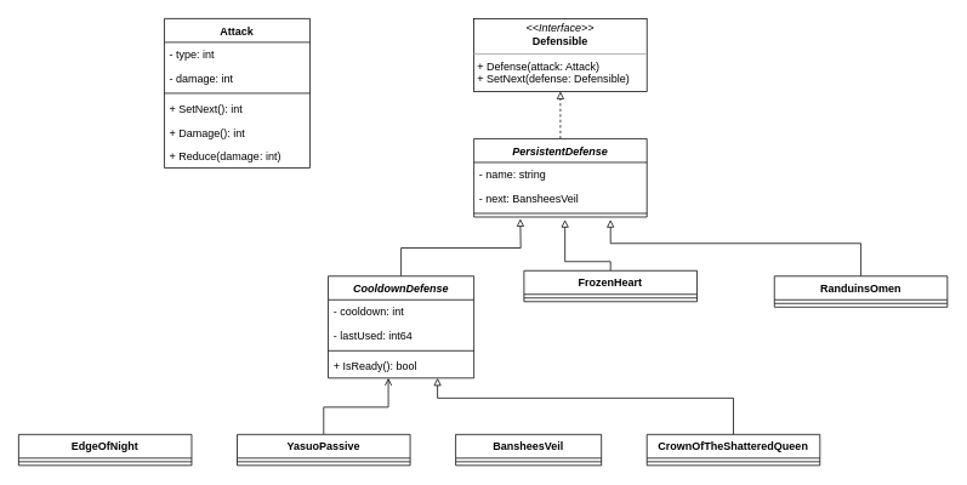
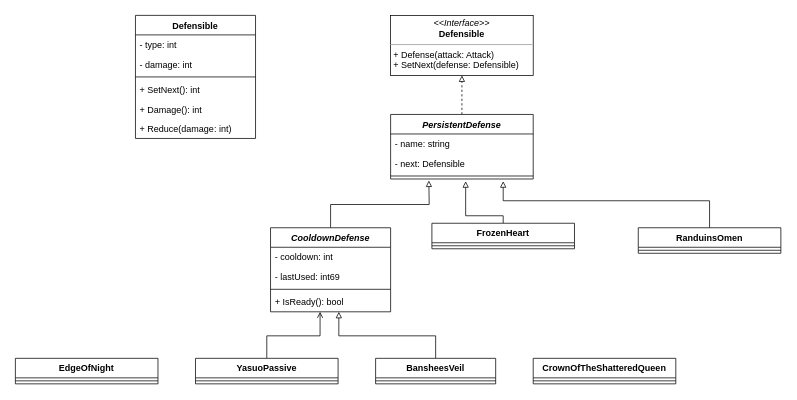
  <mxCell id="0" />
  <mxCell id="1" parent="0" />
  <mxCell id="2" style="edgeStyle=orthogonalEdgeStyle;rounded=0;orthogonalLoop=1;jettySize=auto;html=1;entryX=0.5;entryY=0;entryDx=0;entryDy=0;endArrow=none;endFill=0;startArrow=block;startFill=0;" parent="1" target="19" edge="1"><mxGeometry relative="1" as="geometry"><mxPoint x="620" y="240.99" as="sourcePoint" /><Array as="points"><mxPoint x="620" y="286.99" /><mxPoint x="670" y="286.99" /></Array></mxGeometry></mxCell>
  <mxCell id="3" style="edgeStyle=orthogonalEdgeStyle;rounded=0;orthogonalLoop=1;jettySize=auto;html=1;entryX=0.5;entryY=0;entryDx=0;entryDy=0;endArrow=none;endFill=0;startArrow=block;startFill=0;" parent="1" target="21" edge="1"><mxGeometry relative="1" as="geometry"><mxPoint x="670" y="240.99" as="sourcePoint" /><Array as="points"><mxPoint x="670" y="266.99" /><mxPoint x="945" y="266.99" /></Array></mxGeometry></mxCell>
  <mxCell id="4" value="&lt;p style=&quot;margin:0px;margin-top:4px;text-align:center;&quot;&gt;&lt;i&gt;&amp;lt;&amp;lt;Interface&amp;gt;&amp;gt;&lt;/i&gt;&lt;br&gt;&lt;b&gt;Defensible&lt;/b&gt;&lt;/p&gt;&lt;hr size=&quot;1&quot;&gt;&lt;p style=&quot;margin:0px;margin-left:4px;&quot;&gt;+ Defense(attack: Attack)&lt;/p&gt;&lt;p style=&quot;margin:0px;margin-left:4px;&quot;&gt;+ SetNext(defense: Defensible)&lt;br&gt;&lt;/p&gt;" style="verticalAlign=top;align=left;overflow=fill;fontSize=12;fontFamily=Helvetica;html=1;" parent="1" vertex="1"><mxGeometry x="520" y="20" width="190" height="80" as="geometry" /></mxCell>
  <mxCell id="5" style="edgeStyle=orthogonalEdgeStyle;rounded=0;orthogonalLoop=1;jettySize=auto;html=1;exitX=0.5;exitY=0;exitDx=0;exitDy=0;entryX=0.268;entryY=0.962;entryDx=0;entryDy=0;endArrow=block;endFill=0;startArrow=none;startFill=0;entryPerimeter=0;" parent="1" source="6" edge="1"><mxGeometry relative="1" as="geometry"><mxPoint x="570.92" y="240.002" as="targetPoint" /></mxGeometry></mxCell>
  <mxCell id="6" value="CooldownDefense" style="swimlane;fontStyle=3;align=center;verticalAlign=top;childLayout=stackLayout;horizontal=1;startSize=26;horizontalStack=0;resizeParent=1;resizeParentMax=0;resizeLast=0;collapsible=1;marginBottom=0;" parent="1" vertex="1"><mxGeometry x="360" y="302.99" width="160" height="112" as="geometry" /></mxCell>
  <mxCell id="7" value="- cooldown: int" style="text;strokeColor=none;fillColor=none;align=left;verticalAlign=top;spacingLeft=4;spacingRight=4;overflow=hidden;rotatable=0;points=[[0,0.5],[1,0.5]];portConstraint=eastwest;" parent="6" vertex="1"><mxGeometry y="26" width="160" height="26" as="geometry" /></mxCell>
- <mxCell id="8" value="- lastUsed: int64" style="text;strokeColor=none;fillColor=none;align=left;verticalAlign=top;spacingLeft=4;spacingRight=4;overflow=hidden;rotatable=0;points=[[0,0.5],[1,0.5]];portConstraint=eastwest;" parent="6" vertex="1"><mxGeometry y="52" width="160" height="26" as="geometry" /></mxCell>
+ <mxCell id="8" value="- lastUsed: int69" style="text;strokeColor=none;fillColor=none;align=left;verticalAlign=top;spacingLeft=4;spacingRight=4;overflow=hidden;rotatable=0;points=[[0,0.5],[1,0.5]];portConstraint=eastwest;" parent="6" vertex="1"><mxGeometry y="52" width="160" height="26" as="geometry" /></mxCell>
  <mxCell id="9" value="" style="line;strokeWidth=1;fillColor=none;align=left;verticalAlign=middle;spacingTop=-1;spacingLeft=3;spacingRight=3;rotatable=0;labelPosition=right;points=[];portConstraint=eastwest;strokeColor=inherit;" parent="6" vertex="1"><mxGeometry y="78" width="160" height="8" as="geometry" /></mxCell>
  <mxCell id="10" value="+ IsReady(): bool" style="text;strokeColor=none;fillColor=none;align=left;verticalAlign=top;spacingLeft=4;spacingRight=4;overflow=hidden;rotatable=0;points=[[0,0.5],[1,0.5]];portConstraint=eastwest;" parent="6" vertex="1"><mxGeometry y="86" width="160" height="26" as="geometry" /></mxCell>
+ <mxCell id="11" style="edgeStyle=orthogonalEdgeStyle;rounded=0;orthogonalLoop=1;jettySize=auto;html=1;exitX=0.5;exitY=0;exitDx=0;exitDy=0;startArrow=none;startFill=0;endArrow=block;endFill=0;" parent="1" source="12" target="10" edge="1"><mxGeometry relative="1" as="geometry"><Array as="points"><mxPoint x="580" y="446.99" /><mxPoint x="451" y="446.99" /></Array></mxGeometry></mxCell>
  <mxCell id="12" value="BansheesVeil" style="swimlane;fontStyle=1;align=center;verticalAlign=top;childLayout=stackLayout;horizontal=1;startSize=26;horizontalStack=0;resizeParent=1;resizeParentMax=0;resizeLast=0;collapsible=1;marginBottom=0;" parent="1" vertex="1"><mxGeometry x="500" y="476.99" width="160" height="34" as="geometry" /></mxCell>
  <mxCell id="13" value="" style="line;strokeWidth=1;fillColor=none;align=left;verticalAlign=middle;spacingTop=-1;spacingLeft=3;spacingRight=3;rotatable=0;labelPosition=right;points=[];portConstraint=eastwest;strokeColor=inherit;" parent="12" vertex="1"><mxGeometry y="26" width="160" height="8" as="geometry" /></mxCell>
- <mxCell id="14" style="edgeStyle=orthogonalEdgeStyle;rounded=0;orthogonalLoop=1;jettySize=auto;html=1;exitX=0.5;exitY=0;exitDx=0;exitDy=0;entryX=0.75;entryY=1;entryDx=0;entryDy=0;startArrow=none;startFill=0;endArrow=block;endFill=0;" parent="1" source="15" target="6" edge="1"><mxGeometry relative="1" as="geometry"><Array as="points"><mxPoint x="805" y="436.99" /><mxPoint x="480" y="436.99" /></Array></mxGeometry></mxCell>
  <mxCell id="15" value="CrownOfTheShatteredQueen" style="swimlane;fontStyle=1;align=center;verticalAlign=top;childLayout=stackLayout;horizontal=1;startSize=26;horizontalStack=0;resizeParent=1;resizeParentMax=0;resizeLast=0;collapsible=1;marginBottom=0;" parent="1" vertex="1"><mxGeometry x="710" y="476.99" width="190" height="34" as="geometry" /></mxCell>
  <mxCell id="16" value="" style="line;strokeWidth=1;fillColor=none;align=left;verticalAlign=middle;spacingTop=-1;spacingLeft=3;spacingRight=3;rotatable=0;labelPosition=right;points=[];portConstraint=eastwest;strokeColor=inherit;" parent="15" vertex="1"><mxGeometry y="26" width="190" height="8" as="geometry" /></mxCell>
  <mxCell id="17" value="EdgeOfNight" style="swimlane;fontStyle=1;align=center;verticalAlign=top;childLayout=stackLayout;horizontal=1;startSize=26;horizontalStack=0;resizeParent=1;resizeParentMax=0;resizeLast=0;collapsible=1;marginBottom=0;" parent="1" vertex="1"><mxGeometry x="20" y="476.99" width="190" height="34" as="geometry" /></mxCell>
  <mxCell id="18" value="" style="line;strokeWidth=1;fillColor=none;align=left;verticalAlign=middle;spacingTop=-1;spacingLeft=3;spacingRight=3;rotatable=0;labelPosition=right;points=[];portConstraint=eastwest;strokeColor=inherit;" parent="17" vertex="1"><mxGeometry y="26" width="190" height="8" as="geometry" /></mxCell>
  <mxCell id="19" value="FrozenHeart" style="swimlane;fontStyle=1;align=center;verticalAlign=top;childLayout=stackLayout;horizontal=1;startSize=26;horizontalStack=0;resizeParent=1;resizeParentMax=0;resizeLast=0;collapsible=1;marginBottom=0;" parent="1" vertex="1"><mxGeometry x="575" y="296.99" width="190" height="34" as="geometry" /></mxCell>
  <mxCell id="20" value="" style="line;strokeWidth=1;fillColor=none;align=left;verticalAlign=middle;spacingTop=-1;spacingLeft=3;spacingRight=3;rotatable=0;labelPosition=right;points=[];portConstraint=eastwest;strokeColor=inherit;" parent="19" vertex="1"><mxGeometry y="26" width="190" height="8" as="geometry" /></mxCell>
  <mxCell id="21" value="RanduinsOmen" style="swimlane;fontStyle=1;align=center;verticalAlign=top;childLayout=stackLayout;horizontal=1;startSize=26;horizontalStack=0;resizeParent=1;resizeParentMax=0;resizeLast=0;collapsible=1;marginBottom=0;" parent="1" vertex="1"><mxGeometry x="850" y="302.99" width="190" height="34" as="geometry" /></mxCell>
  <mxCell id="22" value="" style="line;strokeWidth=1;fillColor=none;align=left;verticalAlign=middle;spacingTop=-1;spacingLeft=3;spacingRight=3;rotatable=0;labelPosition=right;points=[];portConstraint=eastwest;strokeColor=inherit;" parent="21" vertex="1"><mxGeometry y="26" width="190" height="8" as="geometry" /></mxCell>
  <mxCell id="23" style="edgeStyle=orthogonalEdgeStyle;rounded=0;orthogonalLoop=1;jettySize=auto;html=1;exitX=0.5;exitY=0;exitDx=0;exitDy=0;startArrow=none;startFill=0;endArrow=open;endFill=0;" parent="1" source="24" target="10" edge="1"><mxGeometry relative="1" as="geometry"><Array as="points"><mxPoint x="355" y="446.99" /><mxPoint x="426" y="446.99" /></Array></mxGeometry></mxCell>
  <mxCell id="24" value="YasuoPassive" style="swimlane;fontStyle=1;align=center;verticalAlign=top;childLayout=stackLayout;horizontal=1;startSize=26;horizontalStack=0;resizeParent=1;resizeParentMax=0;resizeLast=0;collapsible=1;marginBottom=0;" parent="1" vertex="1"><mxGeometry x="260" y="476.99" width="190" height="34" as="geometry" /></mxCell>
  <mxCell id="25" value="" style="line;strokeWidth=1;fillColor=none;align=left;verticalAlign=middle;spacingTop=-1;spacingLeft=3;spacingRight=3;rotatable=0;labelPosition=right;points=[];portConstraint=eastwest;strokeColor=inherit;" parent="24" vertex="1"><mxGeometry y="26" width="190" height="8" as="geometry" /></mxCell>
  <mxCell id="26" style="edgeStyle=orthogonalEdgeStyle;rounded=0;orthogonalLoop=1;jettySize=auto;html=1;exitX=0.5;exitY=0;exitDx=0;exitDy=0;entryX=0.5;entryY=1;entryDx=0;entryDy=0;startArrow=none;startFill=0;endArrow=block;endFill=0;dashed=1;" parent="1" source="27" target="4" edge="1"><mxGeometry relative="1" as="geometry" /></mxCell>
  <mxCell id="27" value="PersistentDefense" style="swimlane;fontStyle=3;align=center;verticalAlign=top;childLayout=stackLayout;horizontal=1;startSize=26;horizontalStack=0;resizeParent=1;resizeParentMax=0;resizeLast=0;collapsible=1;marginBottom=0;" parent="1" vertex="1"><mxGeometry x="520" y="152" width="190" height="86" as="geometry" /></mxCell>
  <mxCell id="28" value="- name: string" style="text;strokeColor=none;fillColor=none;align=left;verticalAlign=top;spacingLeft=4;spacingRight=4;overflow=hidden;rotatable=0;points=[[0,0.5],[1,0.5]];portConstraint=eastwest;" parent="27" vertex="1"><mxGeometry y="26" width="190" height="26" as="geometry" /></mxCell>
- <mxCell id="29" value="- next: BansheesVeil" style="text;strokeColor=none;fillColor=none;align=left;verticalAlign=top;spacingLeft=4;spacingRight=4;overflow=hidden;rotatable=0;points=[[0,0.5],[1,0.5]];portConstraint=eastwest;" parent="27" vertex="1"><mxGeometry y="52" width="190" height="26" as="geometry" /></mxCell>
+ <mxCell id="29" value="- next: Defensible" style="text;strokeColor=none;fillColor=none;align=left;verticalAlign=top;spacingLeft=4;spacingRight=4;overflow=hidden;rotatable=0;points=[[0,0.5],[1,0.5]];portConstraint=eastwest;" parent="27" vertex="1"><mxGeometry y="52" width="190" height="26" as="geometry" /></mxCell>
  <mxCell id="30" value="" style="line;strokeWidth=1;fillColor=none;align=left;verticalAlign=middle;spacingTop=-1;spacingLeft=3;spacingRight=3;rotatable=0;labelPosition=right;points=[];portConstraint=eastwest;strokeColor=inherit;" parent="27" vertex="1"><mxGeometry y="78" width="190" height="8" as="geometry" /></mxCell>
- <mxCell id="31" value="Attack" style="swimlane;fontStyle=1;align=center;verticalAlign=top;childLayout=stackLayout;horizontal=1;startSize=26;horizontalStack=0;resizeParent=1;resizeParentMax=0;resizeLast=0;collapsible=1;marginBottom=0;" parent="1" vertex="1"><mxGeometry x="180" y="20" width="160" height="164" as="geometry" /></mxCell>
+ <mxCell id="31" value="Defensible" style="swimlane;fontStyle=1;align=center;verticalAlign=top;childLayout=stackLayout;horizontal=1;startSize=26;horizontalStack=0;resizeParent=1;resizeParentMax=0;resizeLast=0;collapsible=1;marginBottom=0;" parent="1" vertex="1"><mxGeometry x="180" y="20" width="160" height="164" as="geometry" /></mxCell>
  <mxCell id="32" value="- type: int" style="text;strokeColor=none;fillColor=none;align=left;verticalAlign=top;spacingLeft=4;spacingRight=4;overflow=hidden;rotatable=0;points=[[0,0.5],[1,0.5]];portConstraint=eastwest;" parent="31" vertex="1"><mxGeometry y="26" width="160" height="26" as="geometry" /></mxCell>
  <mxCell id="33" value="- damage: int" style="text;strokeColor=none;fillColor=none;align=left;verticalAlign=top;spacingLeft=4;spacingRight=4;overflow=hidden;rotatable=0;points=[[0,0.5],[1,0.5]];portConstraint=eastwest;" parent="31" vertex="1"><mxGeometry y="52" width="160" height="26" as="geometry" /></mxCell>
  <mxCell id="34" value="" style="line;strokeWidth=1;fillColor=none;align=left;verticalAlign=middle;spacingTop=-1;spacingLeft=3;spacingRight=3;rotatable=0;labelPosition=right;points=[];portConstraint=eastwest;strokeColor=inherit;" parent="31" vertex="1"><mxGeometry y="78" width="160" height="8" as="geometry" /></mxCell>
  <mxCell id="35" value="+ SetNext(): int" style="text;strokeColor=none;fillColor=none;align=left;verticalAlign=top;spacingLeft=4;spacingRight=4;overflow=hidden;rotatable=0;points=[[0,0.5],[1,0.5]];portConstraint=eastwest;" parent="31" vertex="1"><mxGeometry y="86" width="160" height="26" as="geometry" /></mxCell>
  <mxCell id="36" value="+ Damage(): int" style="text;strokeColor=none;fillColor=none;align=left;verticalAlign=top;spacingLeft=4;spacingRight=4;overflow=hidden;rotatable=0;points=[[0,0.5],[1,0.5]];portConstraint=eastwest;" parent="31" vertex="1"><mxGeometry y="112" width="160" height="26" as="geometry" /></mxCell>
  <mxCell id="37" value="+ Reduce(damage: int)" style="text;strokeColor=none;fillColor=none;align=left;verticalAlign=top;spacingLeft=4;spacingRight=4;overflow=hidden;rotatable=0;points=[[0,0.5],[1,0.5]];portConstraint=eastwest;" parent="31" vertex="1"><mxGeometry y="138" width="160" height="26" as="geometry" /></mxCell>
